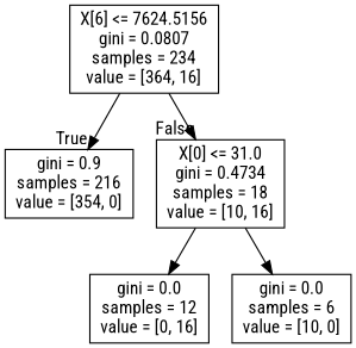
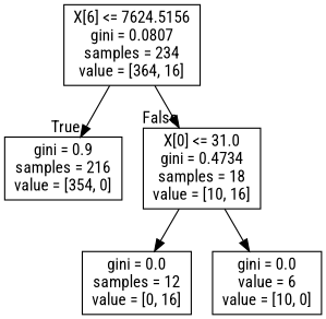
  digraph {
    fontname="Roboto Condensed"
    node [fontname="Roboto Condensed" shape=box]
    edge [fontname="Roboto Condensed"]
    n1 [label="X[6] <= 7624.5156\ngini = 0.0807\nsamples = 234\nvalue = [364, 16]"]
    n2 [label="gini = 0.9\nsamples = 216\nvalue = [354, 0]"]
    n3 [label="X[0] <= 31.0\ngini = 0.4734\nsamples = 18\nvalue = [10, 16]"]
    n4 [label="gini = 0.0\nsamples = 12\nvalue = [0, 16]"]
-   n5 [label="gini = 0.0\nsamples = 6\nvalue = [10, 0]"]
+   n5 [label="gini = 0.0\nvalue = 6\nvalue = [10, 0]"]
    n1 -> n2 [headlabel=True labelangle=45 labeldistance=2.5]
    n1 -> n3 [headlabel=False labelangle=-45 labeldistance=2.5]
    n3 -> n4
    n3 -> n5
  }
